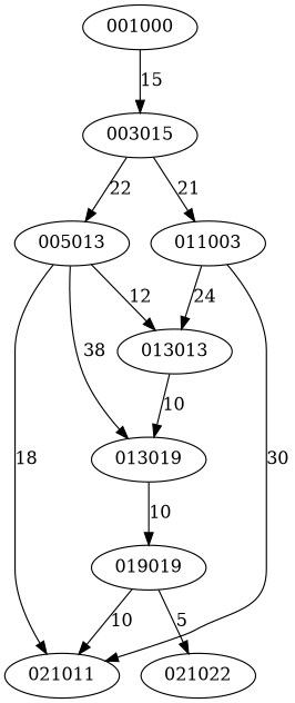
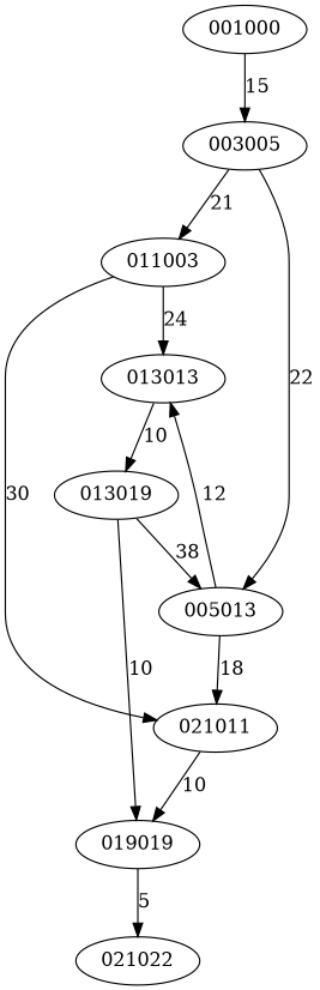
  digraph {
    001000
-   003005 [label=003015]
+   003005
    011003
    005013
    013013
    021011
    013019
    019019
    021022
    001000 -> 003005 [label=15]
    003005 -> 011003 [label=21]
    003005 -> 005013 [label=22]
    011003 -> 013013 [label=24]
    011003 -> 021011 [label=30]
    005013 -> 013013 [label=12]
    005013 -> 021011 [label=18]
-   005013 -> 013019 [label=38]
+   013019 -> 005013 [label=38]
    013013 -> 013019 [label=10]
-   019019 -> 021011 [label=10]
+   021011 -> 019019 [label=10]
    013019 -> 019019 [label=10]
    019019 -> 021022 [label=5]
  }
